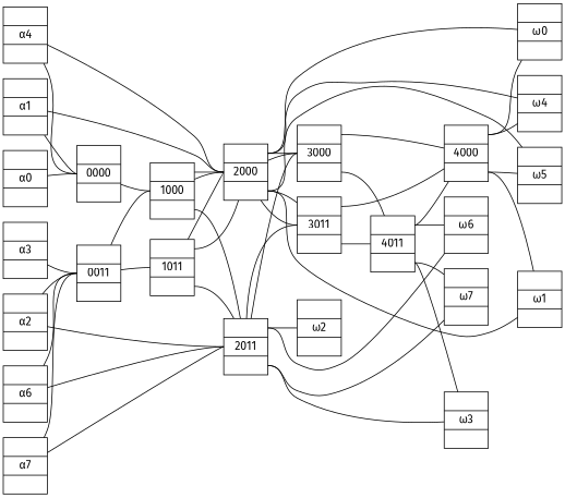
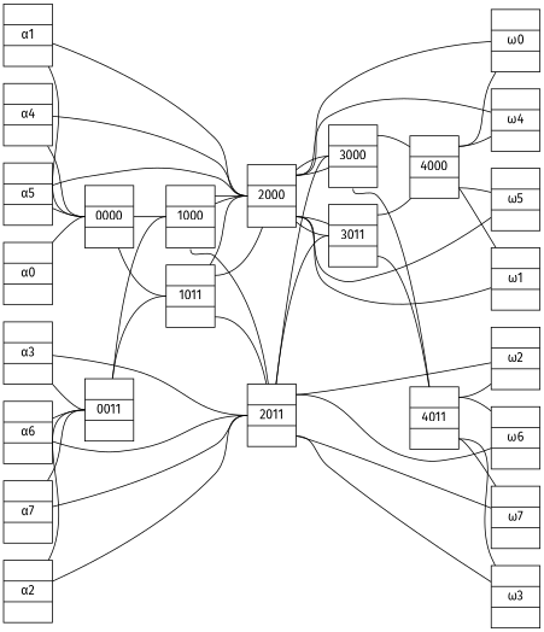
  graph {
    fontname="Fira Sans"
    rankdir=LR
    node [fontname="Fira Sans" shape=record]
    edge [fontname="Fira Sans"]
    n1 [height=.1 label="<f0> |<f1> α0|<f2>"]
    n2 [height=.1 label="<f0> |<f1> 0000|<f2>"]
    n3 [height=.1 label="<f0> |<f1> 1000|<f2>"]
    n4 [height=.1 label="<f0> |<f1> 1011|<f2>"]
    n5 [height=.1 label="<f0> |<f1> 2000|<f2>"]
    n6 [height=.1 label="<f0> |<f1> ω0|<f2>"]
    n7 [height=.1 label="<f0> |<f1> ω1|<f2>"]
    n8 [height=.1 label="<f0> |<f1> ω4|<f2>"]
    n9 [height=.1 label="<f0> |<f1> ω5|<f2>"]
    n10 [height=.1 label="<f0> |<f1> 3000|<f2>"]
    n11 [height=.1 label="<f0> |<f1> 3011|<f2>"]
    n12 [height=.1 label="<f0> |<f1> α1|<f2>"]
    n13 [height=.1 label="<f0> |<f1> α2|<f2>"]
    n14 [height=.1 label="<f0> |<f1> 0011|<f2>"]
    n15 [height=.1 label="<f0> |<f1> 2011|<f2>"]
    n16 [height=.1 label="<f0> |<f1> ω2|<f2>"]
    n17 [height=.1 label="<f0> |<f1> ω3|<f2>"]
    n18 [height=.1 label="<f0> |<f1> ω6|<f2>"]
    n19 [height=.1 label="<f0> |<f1> ω7|<f2>"]
    n20 [height=.1 label="<f0> |<f1> α3|<f2>"]
    n21 [height=.1 label="<f0> |<f1> α4|<f2>"]
+   n22 [height=.1 label="<f0> |<f1> α5|<f2>"]
    n23 [height=.1 label="<f0> |<f1> α6|<f2>"]
    n24 [height=.1 label="<f0> |<f1> α7|<f2>"]
    n25 [height=.1 label="<f0> |<f1> 4000|<f2>"]
    n26 [height=.1 label="<f0> |<f1> 4011|<f2>"]
    n1 -- n2 [headport=f1]
    n2 -- n3 [headport=f1]
+   n2 -- n4 [headport=f1]
    n3 -- n5 [tailport=f0]
    n3 -- n5 [headport=f1]
    n3 -- n15 [tailport=f2]
    n4 -- n5 [tailport=f0]
    n4 -- n5 [headport=f1]
    n4 -- n15 [tailport=f2]
    n5 -- n6 [tailport=f0]
    n5 -- n7 [tailport=f2]
    n5 -- n8 [tailport=f0]
    n5 -- n9 [tailport=f2]
    n5 -- n10 [headport=f1]
    n5 -- n10 [tailport=f0]
    n5 -- n11 [headport=f1]
    n5 -- n11 [tailport=f2]
    n10 -- n25 [tailport=f0]
    n10 -- n26 [tailport=f2]
    n11 -- n25 [tailport=f0]
    n11 -- n26 [tailport=f2]
    n12 -- n2 [headport=f1]
    n12 -- n5 [headport=f1]
    n13 -- n14 [headport=f1]
    n13 -- n15 [headport=f1]
    n14 -- n3 [headport=f1]
    n14 -- n4 [headport=f1]
    n15 -- n10 [headport=f1]
    n15 -- n11 [headport=f1]
    n15 -- n16 [tailport=f0]
    n15 -- n17 [tailport=f2]
    n15 -- n18 [tailport=f0]
    n15 -- n19 [tailport=f2]
    n20 -- n14 [headport=f1]
+   n20 -- n15 [headport=f1]
    n21 -- n2 [headport=f1]
    n21 -- n5 [headport=f1]
+   n22 -- n2 [headport=f1]
+   n22 -- n5 [headport=f1]
    n23 -- n14 [headport=f1]
    n23 -- n15 [headport=f1]
    n24 -- n14 [headport=f1]
    n24 -- n15 [headport=f1]
    n25 -- n6 [tailport=f0]
    n25 -- n7 [tailport=f2]
    n25 -- n8 [tailport=f0]
    n25 -- n9 [tailport=f2]
-   n26 -- n25 [tailport=f0]
+   n26 -- n16 [tailport=f0]
    n26 -- n17 [tailport=f2]
    n26 -- n18 [tailport=f0]
    n26 -- n19 [tailport=f2]
  }
